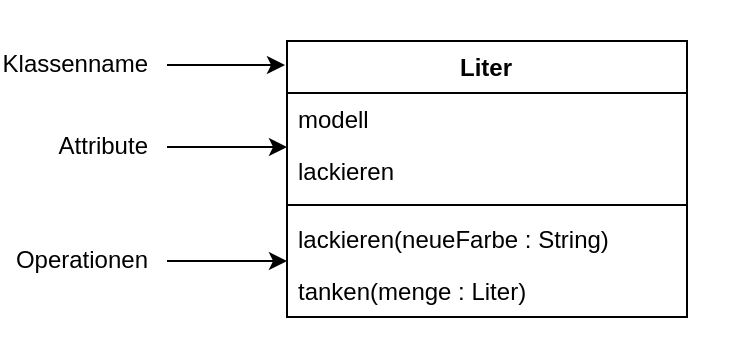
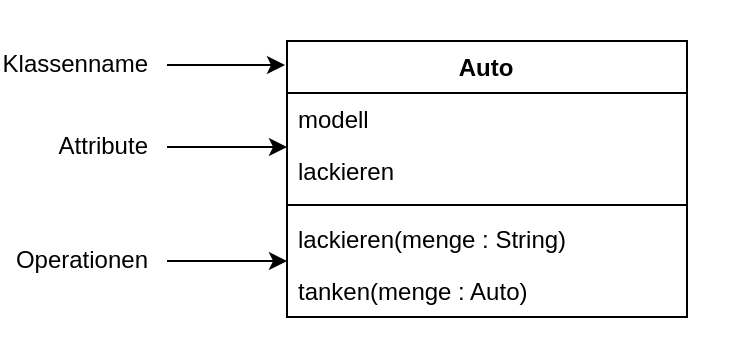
  <mxCell id="0" />
  <mxCell id="1" parent="0" />
- <mxCell id="2" value="Liter" style="swimlane;fontStyle=1;align=center;verticalAlign=top;childLayout=stackLayout;horizontal=1;startSize=26;horizontalStack=0;resizeParent=1;resizeParentMax=0;resizeLast=0;collapsible=1;marginBottom=0;" parent="1" vertex="1"><mxGeometry x="80" y="20" width="200" height="138" as="geometry" /></mxCell>
+ <mxCell id="2" value="Auto" style="swimlane;fontStyle=1;align=center;verticalAlign=top;childLayout=stackLayout;horizontal=1;startSize=26;horizontalStack=0;resizeParent=1;resizeParentMax=0;resizeLast=0;collapsible=1;marginBottom=0;" parent="1" vertex="1"><mxGeometry x="80" y="20" width="200" height="138" as="geometry" /></mxCell>
  <mxCell id="3" value="modell" style="text;strokeColor=none;fillColor=none;align=left;verticalAlign=top;spacingLeft=4;spacingRight=4;overflow=hidden;rotatable=0;points=[[0,0.5],[1,0.5]];portConstraint=eastwest;" parent="2" vertex="1"><mxGeometry y="26" width="200" height="26" as="geometry" /></mxCell>
  <mxCell id="4" value="lackieren" style="text;strokeColor=none;fillColor=none;align=left;verticalAlign=top;spacingLeft=4;spacingRight=4;overflow=hidden;rotatable=0;points=[[0,0.5],[1,0.5]];portConstraint=eastwest;" parent="2" vertex="1"><mxGeometry y="52" width="200" height="26" as="geometry" /></mxCell>
  <mxCell id="5" value="" style="line;strokeWidth=1;fillColor=none;align=left;verticalAlign=middle;spacingTop=-1;spacingLeft=3;spacingRight=3;rotatable=0;labelPosition=right;points=[];portConstraint=eastwest;" parent="2" vertex="1"><mxGeometry y="78" width="200" height="8" as="geometry" /></mxCell>
- <mxCell id="6" value="lackieren(neueFarbe : String)" style="text;strokeColor=none;fillColor=none;align=left;verticalAlign=top;spacingLeft=4;spacingRight=4;overflow=hidden;rotatable=0;points=[[0,0.5],[1,0.5]];portConstraint=eastwest;" parent="2" vertex="1"><mxGeometry y="86" width="200" height="26" as="geometry" /></mxCell>
- <mxCell id="7" value="tanken(menge : Liter)" style="text;strokeColor=none;fillColor=none;align=left;verticalAlign=top;spacingLeft=4;spacingRight=4;overflow=hidden;rotatable=0;points=[[0,0.5],[1,0.5]];portConstraint=eastwest;" parent="2" vertex="1"><mxGeometry y="112" width="200" height="26" as="geometry" /></mxCell>
+ <mxCell id="6" value="lackieren(menge : String)" style="text;strokeColor=none;fillColor=none;align=left;verticalAlign=top;spacingLeft=4;spacingRight=4;overflow=hidden;rotatable=0;points=[[0,0.5],[1,0.5]];portConstraint=eastwest;" parent="2" vertex="1"><mxGeometry y="86" width="200" height="26" as="geometry" /></mxCell>
+ <mxCell id="7" value="tanken(menge : Auto)" style="text;strokeColor=none;fillColor=none;align=left;verticalAlign=top;spacingLeft=4;spacingRight=4;overflow=hidden;rotatable=0;points=[[0,0.5],[1,0.5]];portConstraint=eastwest;" parent="2" vertex="1"><mxGeometry y="112" width="200" height="26" as="geometry" /></mxCell>
  <mxCell id="8" value="Klassenname" style="endArrow=classic;html=1;entryX=-0.005;entryY=0.087;entryDx=0;entryDy=0;entryPerimeter=0;align=right;verticalAlign=middle;spacing=10;fontSize=12;" edge="1" parent="1" target="2"><mxGeometry x="-1" width="50" height="50" relative="1" as="geometry"><mxPoint x="20" y="32" as="sourcePoint" /><mxPoint x="20" y="50" as="targetPoint" /><mxPoint as="offset" /></mxGeometry></mxCell>
  <mxCell id="9" value="Attribute" style="endArrow=classic;html=1;align=right;spacing=10;fontSize=12;" edge="1" parent="1"><mxGeometry x="-1" width="50" height="50" relative="1" as="geometry"><mxPoint x="20" y="73" as="sourcePoint" /><mxPoint x="80" y="73" as="targetPoint" /><mxPoint as="offset" /></mxGeometry></mxCell>
  <mxCell id="10" value="Operationen" style="endArrow=classic;html=1;entryX=-0.005;entryY=0.087;entryDx=0;entryDy=0;entryPerimeter=0;align=right;spacing=10;fontSize=12;" edge="1" parent="1"><mxGeometry x="-1" width="50" height="50" relative="1" as="geometry"><mxPoint x="20" y="130" as="sourcePoint" /><mxPoint x="80" y="130.006" as="targetPoint" /><mxPoint as="offset" /></mxGeometry></mxCell>
